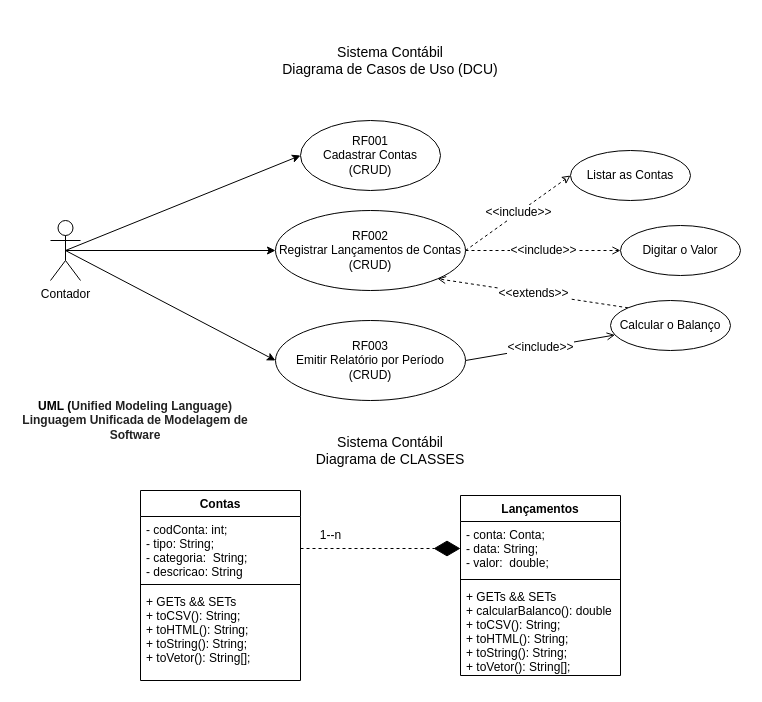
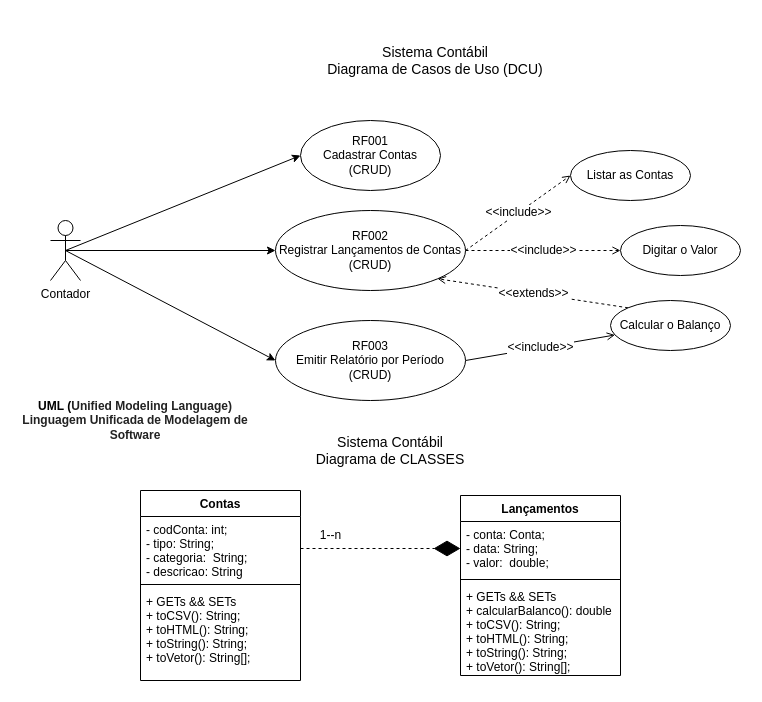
  <mxCell id="0" />
  <mxCell id="1" parent="0" />
  <mxCell id="2" style="edgeStyle=none;rounded=0;orthogonalLoop=1;jettySize=auto;html=1;exitX=0.5;exitY=0.5;exitDx=0;exitDy=0;exitPerimeter=0;entryX=0;entryY=0.5;entryDx=0;entryDy=0;fontSize=14;" edge="1" parent="1" source="5" target="7"><mxGeometry relative="1" as="geometry" /></mxCell>
  <mxCell id="3" style="edgeStyle=none;rounded=0;orthogonalLoop=1;jettySize=auto;html=1;exitX=0.5;exitY=0.5;exitDx=0;exitDy=0;exitPerimeter=0;entryX=0;entryY=0.5;entryDx=0;entryDy=0;fontSize=14;" edge="1" parent="1" source="5" target="10"><mxGeometry relative="1" as="geometry" /></mxCell>
  <mxCell id="4" style="edgeStyle=none;rounded=0;orthogonalLoop=1;jettySize=auto;html=1;exitX=0.5;exitY=0.5;exitDx=0;exitDy=0;exitPerimeter=0;entryX=0;entryY=0.5;entryDx=0;entryDy=0;fontSize=14;" edge="1" parent="1" source="5" target="16"><mxGeometry relative="1" as="geometry" /></mxCell>
  <mxCell id="5" value="Contador" style="shape=umlActor;verticalLabelPosition=bottom;verticalAlign=top;html=1;" vertex="1" parent="1"><mxGeometry x="50" y="220" width="30" height="60" as="geometry" /></mxCell>
- <mxCell id="6" value="Sistema Contábil&lt;br style=&quot;font-size: 14px;&quot;&gt;Diagrama de Casos de Uso (DCU)" style="text;html=1;strokeColor=none;fillColor=none;align=center;verticalAlign=middle;whiteSpace=wrap;rounded=0;fontSize=14;" vertex="1" parent="1"><mxGeometry x="260" y="20" width="260" height="80" as="geometry" /></mxCell>
+ <mxCell id="6" value="Sistema Contábil&lt;br style=&quot;font-size: 14px;&quot;&gt;Diagrama de Casos de Uso (DCU)" style="text;html=1;strokeColor=none;fillColor=none;align=center;verticalAlign=middle;whiteSpace=wrap;rounded=0;fontSize=14;" vertex="1" parent="1"><mxGeometry x="305" y="20" width="260" height="80" as="geometry" /></mxCell>
  <mxCell id="7" value="RF001&lt;br style=&quot;font-size: 12px;&quot;&gt;Cadastrar Contas&lt;br style=&quot;font-size: 12px;&quot;&gt;(CRUD)" style="ellipse;whiteSpace=wrap;html=1;fontSize=12;" vertex="1" parent="1"><mxGeometry x="300" y="120" width="140" height="70" as="geometry" /></mxCell>
- <mxCell id="8" value="&amp;lt;&amp;lt;include&amp;gt;&amp;gt;" style="edgeStyle=none;rounded=0;orthogonalLoop=1;jettySize=auto;html=1;exitX=1;exitY=0.5;exitDx=0;exitDy=0;entryX=0;entryY=0.5;entryDx=0;entryDy=0;fontSize=12;dashed=1;endArrow=classic;endFill=0;" edge="1" parent="1" source="10" target="11"><mxGeometry relative="1" as="geometry" /></mxCell>
+ <mxCell id="8" value="&amp;lt;&amp;lt;include&amp;gt;&amp;gt;" style="edgeStyle=none;rounded=0;orthogonalLoop=1;jettySize=auto;html=1;exitX=1;exitY=0.5;exitDx=0;exitDy=0;entryX=0;entryY=0.5;entryDx=0;entryDy=0;fontSize=12;dashed=1;endArrow=open;endFill=0;" edge="1" parent="1" source="10" target="11"><mxGeometry relative="1" as="geometry" /></mxCell>
  <mxCell id="9" value="&amp;lt;&amp;lt;include&amp;gt;&amp;gt;" style="edgeStyle=none;rounded=0;orthogonalLoop=1;jettySize=auto;html=1;exitX=1;exitY=0.5;exitDx=0;exitDy=0;dashed=1;endArrow=open;endFill=0;fontSize=12;" edge="1" parent="1" source="10" target="12"><mxGeometry relative="1" as="geometry" /></mxCell>
  <mxCell id="10" value="RF002&lt;br style=&quot;font-size: 12px;&quot;&gt;Registrar Lançamentos de Contas&lt;br style=&quot;font-size: 12px;&quot;&gt;(CRUD)" style="ellipse;whiteSpace=wrap;html=1;fontSize=12;" vertex="1" parent="1"><mxGeometry x="275" y="210" width="190" height="80" as="geometry" /></mxCell>
  <mxCell id="11" value="Listar as Contas" style="ellipse;whiteSpace=wrap;html=1;fontSize=12;" vertex="1" parent="1"><mxGeometry x="570" y="150" width="120" height="50" as="geometry" /></mxCell>
  <mxCell id="12" value="Digitar o Valor" style="ellipse;whiteSpace=wrap;html=1;fontSize=12;" vertex="1" parent="1"><mxGeometry x="620" y="225" width="120" height="50" as="geometry" /></mxCell>
  <mxCell id="13" value="&amp;lt;&amp;lt;extends&amp;gt;&amp;gt;" style="edgeStyle=none;rounded=0;orthogonalLoop=1;jettySize=auto;html=1;exitX=0;exitY=0;exitDx=0;exitDy=0;entryX=1;entryY=1;entryDx=0;entryDy=0;dashed=1;endArrow=open;endFill=0;fontSize=12;" edge="1" parent="1" source="14" target="10"><mxGeometry relative="1" as="geometry" /></mxCell>
  <mxCell id="14" value="Calcular o Balanço" style="ellipse;whiteSpace=wrap;html=1;fontSize=12;" vertex="1" parent="1"><mxGeometry x="610" y="300" width="120" height="50" as="geometry" /></mxCell>
  <mxCell id="15" value="&amp;lt;&amp;lt;include&amp;gt;&amp;gt;" style="edgeStyle=none;rounded=0;orthogonalLoop=1;jettySize=auto;html=1;exitX=1;exitY=0.5;exitDx=0;exitDy=0;dashed=0;endArrow=open;endFill=0;fontSize=12;" edge="1" parent="1" source="16" target="14"><mxGeometry relative="1" as="geometry" /></mxCell>
  <mxCell id="16" value="RF003&lt;br style=&quot;font-size: 12px;&quot;&gt;Emitir Relatório por Período&lt;br style=&quot;font-size: 12px;&quot;&gt;(CRUD)" style="ellipse;whiteSpace=wrap;html=1;fontSize=12;" vertex="1" parent="1"><mxGeometry x="275" y="320" width="190" height="80" as="geometry" /></mxCell>
  <mxCell id="17" value="Sistema Contábil&lt;br style=&quot;font-size: 14px&quot;&gt;Diagrama de CLASSES" style="text;html=1;strokeColor=none;fillColor=none;align=center;verticalAlign=middle;whiteSpace=wrap;rounded=0;fontSize=14;" vertex="1" parent="1"><mxGeometry x="260" y="410" width="260" height="80" as="geometry" /></mxCell>
  <mxCell id="18" value="UML (&lt;span style=&quot;color: rgb(34, 34, 34); font-family: arial, sans-serif; font-size: 12px; text-align: left; background-color: rgb(255, 255, 255);&quot;&gt;Unified Modeling Language)&lt;br style=&quot;font-size: 12px;&quot;&gt;Linguagem Unificada de Modelagem de Software&lt;br style=&quot;font-size: 12px;&quot;&gt;&lt;/span&gt;" style="text;html=1;strokeColor=none;fillColor=none;align=center;verticalAlign=middle;whiteSpace=wrap;rounded=0;fontSize=12;fontStyle=1" vertex="1" parent="1"><mxGeometry x="20" y="390" width="230" height="60" as="geometry" /></mxCell>
  <mxCell id="19" value="1--n" style="endArrow=diamondThin;endFill=1;endSize=24;html=1;dashed=1;fontSize=12;exitX=1;exitY=0.5;exitDx=0;exitDy=0;" edge="1" parent="1" source="25" target="21"><mxGeometry x="-0.625" y="13" width="160" relative="1" as="geometry"><mxPoint x="320" y="525" as="sourcePoint" /><mxPoint x="480" y="525" as="targetPoint" /><mxPoint as="offset" /></mxGeometry></mxCell>
  <mxCell id="20" value="Lançamentos" style="swimlane;fontStyle=1;align=center;verticalAlign=top;childLayout=stackLayout;horizontal=1;startSize=26;horizontalStack=0;resizeParent=1;resizeParentMax=0;resizeLast=0;collapsible=1;marginBottom=0;fontSize=12;" vertex="1" parent="1"><mxGeometry x="460" y="495" width="160" height="180" as="geometry" /></mxCell>
  <mxCell id="21" value="- conta: Conta;&#10;- data: String;&#10;- valor:  double;" style="text;strokeColor=none;fillColor=none;align=left;verticalAlign=top;spacingLeft=4;spacingRight=4;overflow=hidden;rotatable=0;points=[[0,0.5],[1,0.5]];portConstraint=eastwest;" vertex="1" parent="20"><mxGeometry y="26" width="160" height="54" as="geometry" /></mxCell>
  <mxCell id="22" value="" style="line;strokeWidth=1;fillColor=none;align=left;verticalAlign=middle;spacingTop=-1;spacingLeft=3;spacingRight=3;rotatable=0;labelPosition=right;points=[];portConstraint=eastwest;" vertex="1" parent="20"><mxGeometry y="80" width="160" height="8" as="geometry" /></mxCell>
  <mxCell id="23" value="+ GETs &amp;&amp; SETs&#10;+ calcularBalanco(): double&#10;+ toCSV(): String;&#10;+ toHTML(): String;&#10;+ toString(): String;&#10;+ toVetor(): String[];" style="text;strokeColor=none;fillColor=none;align=left;verticalAlign=top;spacingLeft=4;spacingRight=4;overflow=hidden;rotatable=0;points=[[0,0.5],[1,0.5]];portConstraint=eastwest;" vertex="1" parent="20"><mxGeometry y="88" width="160" height="92" as="geometry" /></mxCell>
  <mxCell id="24" value="Contas" style="swimlane;fontStyle=1;align=center;verticalAlign=top;childLayout=stackLayout;horizontal=1;startSize=26;horizontalStack=0;resizeParent=1;resizeParentMax=0;resizeLast=0;collapsible=1;marginBottom=0;fontSize=12;" vertex="1" parent="1"><mxGeometry x="140" y="490" width="160" height="190" as="geometry" /></mxCell>
  <mxCell id="25" value="- codConta: int;&#10;- tipo: String;&#10;- categoria:  String;&#10;- descricao: String" style="text;strokeColor=none;fillColor=none;align=left;verticalAlign=top;spacingLeft=4;spacingRight=4;overflow=hidden;rotatable=0;points=[[0,0.5],[1,0.5]];portConstraint=eastwest;" vertex="1" parent="24"><mxGeometry y="26" width="160" height="64" as="geometry" /></mxCell>
  <mxCell id="26" value="" style="line;strokeWidth=1;fillColor=none;align=left;verticalAlign=middle;spacingTop=-1;spacingLeft=3;spacingRight=3;rotatable=0;labelPosition=right;points=[];portConstraint=eastwest;" vertex="1" parent="24"><mxGeometry y="90" width="160" height="8" as="geometry" /></mxCell>
  <mxCell id="27" value="+ GETs &amp;&amp; SETs&#10;+ toCSV(): String;&#10;+ toHTML(): String;&#10;+ toString(): String;&#10;+ toVetor(): String[];" style="text;strokeColor=none;fillColor=none;align=left;verticalAlign=top;spacingLeft=4;spacingRight=4;overflow=hidden;rotatable=0;points=[[0,0.5],[1,0.5]];portConstraint=eastwest;" vertex="1" parent="24"><mxGeometry y="98" width="160" height="92" as="geometry" /></mxCell>
